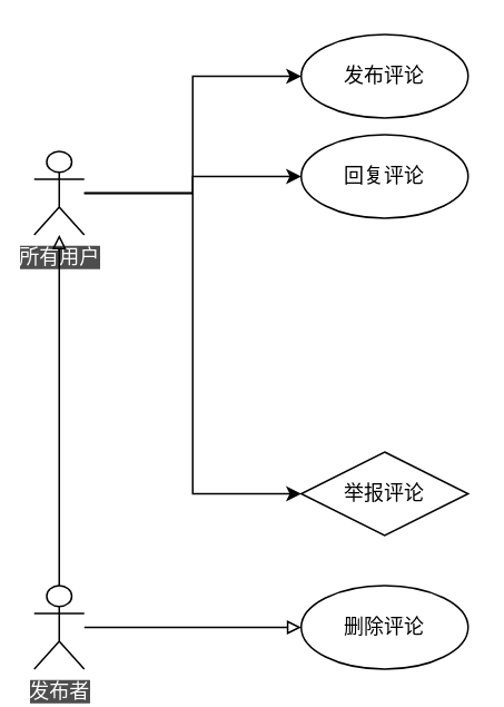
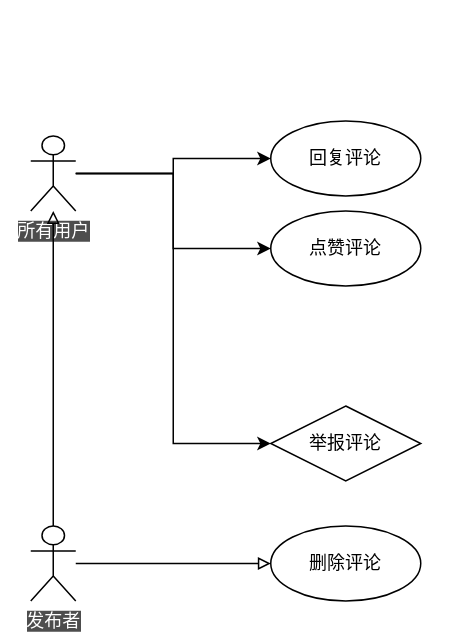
  <mxCell id="0" />
  <mxCell id="1" parent="0" />
- <mxCell id="2" style="edgeStyle=orthogonalEdgeStyle;rounded=0;orthogonalLoop=1;jettySize=auto;html=1;entryX=0;entryY=0.5;entryDx=0;entryDy=0;" edge="1" parent="1" source="6" target="7"><mxGeometry relative="1" as="geometry" /></mxCell>
  <mxCell id="3" style="edgeStyle=orthogonalEdgeStyle;rounded=0;orthogonalLoop=1;jettySize=auto;html=1;entryX=0;entryY=0.5;entryDx=0;entryDy=0;" edge="1" parent="1" source="6" target="8"><mxGeometry relative="1" as="geometry" /></mxCell>
+ <mxCell id="4" style="edgeStyle=orthogonalEdgeStyle;rounded=0;orthogonalLoop=1;jettySize=auto;html=1;" edge="1" parent="1" source="6" target="9"><mxGeometry relative="1" as="geometry" /></mxCell>
  <mxCell id="5" style="edgeStyle=orthogonalEdgeStyle;rounded=0;orthogonalLoop=1;jettySize=auto;html=1;entryX=0;entryY=0.5;entryDx=0;entryDy=0;" edge="1" parent="1" source="6" target="10"><mxGeometry relative="1" as="geometry" /></mxCell>
  <mxCell id="6" value="&lt;font color=&quot;#ffffff&quot; style=&quot;background-color: rgb(77 , 77 , 77)&quot;&gt;所有用户&lt;/font&gt;" style="shape=umlActor;verticalLabelPosition=bottom;labelBackgroundColor=#ffffff;verticalAlign=top;html=1;outlineConnect=0;" vertex="1" parent="1"><mxGeometry x="20" y="90" width="30" height="50" as="geometry" /></mxCell>
- <mxCell id="7" value="发布评论" style="ellipse;whiteSpace=wrap;html=1;" vertex="1" parent="1"><mxGeometry x="180" y="20" width="100" height="50" as="geometry" /></mxCell>
  <mxCell id="8" value="回复评论" style="ellipse;whiteSpace=wrap;html=1;" vertex="1" parent="1"><mxGeometry x="180" y="80" width="100" height="50" as="geometry" /></mxCell>
+ <mxCell id="9" value="点赞评论" style="ellipse;whiteSpace=wrap;html=1;" vertex="1" parent="1"><mxGeometry x="180" y="140" width="100" height="50" as="geometry" /></mxCell>
  <mxCell id="10" value="举报评论" style="rhombus;whiteSpace=wrap;html=1;" vertex="1" parent="1"><mxGeometry x="180" y="270" width="100" height="50" as="geometry" /></mxCell>
  <mxCell id="11" value="删除评论" style="ellipse;whiteSpace=wrap;html=1;" vertex="1" parent="1"><mxGeometry x="180" y="350" width="100" height="50" as="geometry" /></mxCell>
  <mxCell id="12" style="edgeStyle=orthogonalEdgeStyle;rounded=0;orthogonalLoop=1;jettySize=auto;html=1;exitX=0.5;exitY=0;exitDx=0;exitDy=0;exitPerimeter=0;endArrow=block;endFill=0;" edge="1" parent="1" source="14" target="6"><mxGeometry relative="1" as="geometry" /></mxCell>
  <mxCell id="13" style="edgeStyle=orthogonalEdgeStyle;rounded=0;orthogonalLoop=1;jettySize=auto;html=1;entryX=0;entryY=0.5;entryDx=0;entryDy=0;endArrow=block;endFill=0;" edge="1" parent="1" source="14" target="11"><mxGeometry relative="1" as="geometry" /></mxCell>
  <mxCell id="14" value="&lt;font color=&quot;#ffffff&quot; style=&quot;background-color: rgb(77 , 77 , 77)&quot;&gt;发布者&lt;/font&gt;" style="shape=umlActor;verticalLabelPosition=bottom;labelBackgroundColor=#ffffff;verticalAlign=top;html=1;outlineConnect=0;" vertex="1" parent="1"><mxGeometry x="20" y="350" width="30" height="50" as="geometry" /></mxCell>
